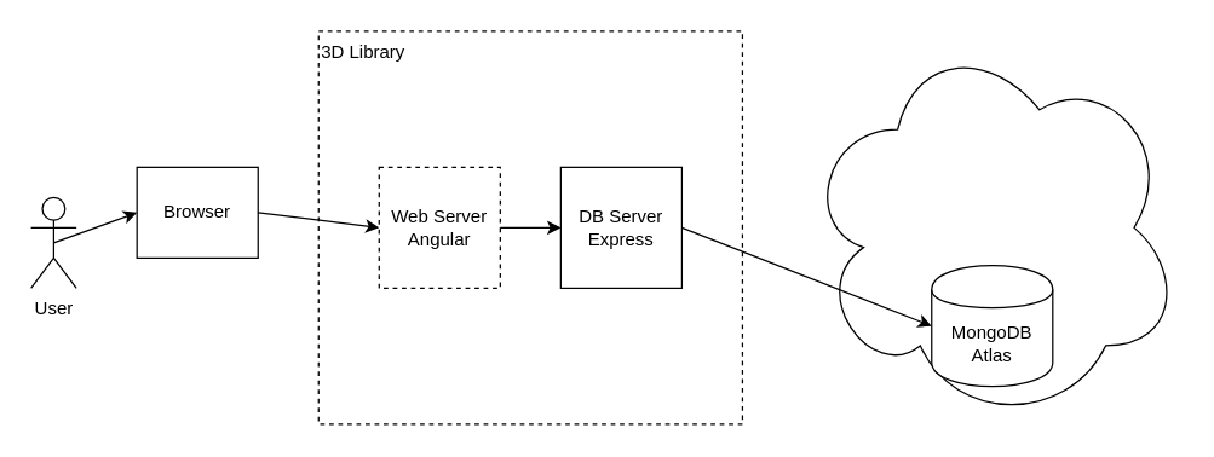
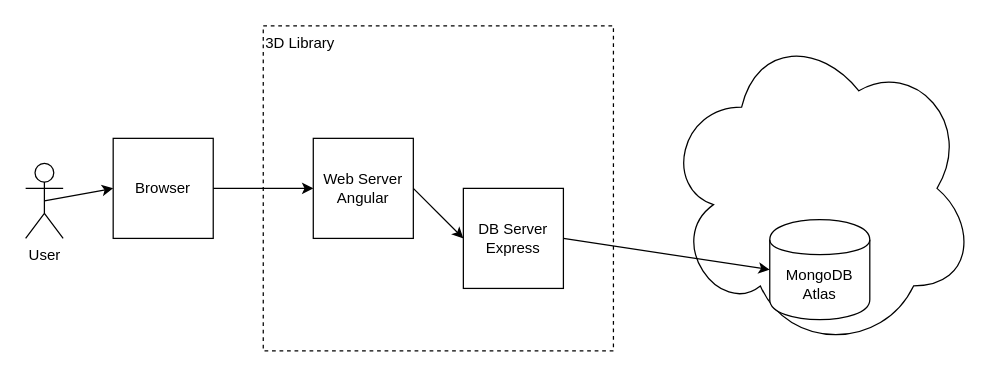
  <mxCell id="0" />
  <mxCell id="1" parent="0" />
  <mxCell id="2" value="User" style="shape=umlActor;verticalLabelPosition=bottom;labelBackgroundColor=#ffffff;verticalAlign=top;html=1;outlineConnect=0;" vertex="1" parent="1"><mxGeometry x="20" y="130" width="30" height="60" as="geometry" /></mxCell>
  <mxCell id="3" value="3D Library" style="rounded=0;whiteSpace=wrap;html=1;dashed=1;align=left;labelPosition=center;verticalLabelPosition=middle;verticalAlign=top;" vertex="1" parent="1"><mxGeometry x="210" y="20" width="280" height="260" as="geometry" /></mxCell>
- <mxCell id="4" value="Browser" style="whiteSpace=wrap;html=1;aspect=fixed;verticalAlign=middle;align=center;" vertex="1" parent="1"><mxGeometry x="90" y="110" width="80" height="60" as="geometry" /></mxCell>
+ <mxCell id="4" value="Browser" style="whiteSpace=wrap;html=1;aspect=fixed;verticalAlign=middle;align=center;" vertex="1" parent="1"><mxGeometry x="90" y="110" width="80" height="80" as="geometry" /></mxCell>
  <mxCell id="5" value="" style="endArrow=classic;html=1;exitX=0.5;exitY=0.5;exitDx=0;exitDy=0;exitPerimeter=0;entryX=0;entryY=0.5;entryDx=0;entryDy=0;" edge="1" parent="1" source="2" target="4"><mxGeometry width="50" height="50" relative="1" as="geometry"><mxPoint x="400" y="120" as="sourcePoint" /><mxPoint x="450" y="70" as="targetPoint" /></mxGeometry></mxCell>
  <mxCell id="6" value="" style="endArrow=classic;html=1;exitX=1;exitY=0.5;exitDx=0;exitDy=0;entryX=0;entryY=0.5;entryDx=0;entryDy=0;" edge="1" parent="1" source="4" target="7"><mxGeometry width="50" height="50" relative="1" as="geometry"><mxPoint x="210" y="190" as="sourcePoint" /><mxPoint x="260" y="140" as="targetPoint" /></mxGeometry></mxCell>
- <mxCell id="7" value="Web Server&lt;br&gt;Angular" style="whiteSpace=wrap;html=1;aspect=fixed;verticalAlign=middle;align=center;dashed=1;" vertex="1" parent="1"><mxGeometry x="250" y="110" width="80" height="80" as="geometry" /></mxCell>
- <mxCell id="8" value="DB Server&lt;br&gt;Express" style="whiteSpace=wrap;html=1;aspect=fixed;verticalAlign=middle;align=center;" vertex="1" parent="1"><mxGeometry x="370" y="110" width="80" height="80" as="geometry" /></mxCell>
+ <mxCell id="7" value="Web Server&lt;br&gt;Angular" style="whiteSpace=wrap;html=1;aspect=fixed;verticalAlign=middle;align=center;" vertex="1" parent="1"><mxGeometry x="250" y="110" width="80" height="80" as="geometry" /></mxCell>
+ <mxCell id="8" value="DB Server&lt;br&gt;Express" style="whiteSpace=wrap;html=1;aspect=fixed;verticalAlign=middle;align=center;" vertex="1" parent="1"><mxGeometry x="370" y="150" width="80" height="80" as="geometry" /></mxCell>
  <mxCell id="9" value="" style="endArrow=classic;html=1;exitX=1;exitY=0.5;exitDx=0;exitDy=0;entryX=0;entryY=0.5;entryDx=0;entryDy=0;" edge="1" parent="1" source="7" target="8"><mxGeometry width="50" height="50" relative="1" as="geometry"><mxPoint x="330" y="270" as="sourcePoint" /><mxPoint x="380" y="220" as="targetPoint" /></mxGeometry></mxCell>
  <mxCell id="10" value="" style="ellipse;shape=cloud;whiteSpace=wrap;html=1;align=center;" vertex="1" parent="1"><mxGeometry x="530" y="20" width="250" height="260" as="geometry" /></mxCell>
  <mxCell id="11" value="MongoDB&lt;br&gt;Atlas" style="shape=cylinder;whiteSpace=wrap;html=1;boundedLbl=1;backgroundOutline=1;align=center;" vertex="1" parent="1"><mxGeometry x="615" y="175" width="80" height="80" as="geometry" /></mxCell>
  <mxCell id="12" value="" style="endArrow=classic;html=1;exitX=1;exitY=0.5;exitDx=0;exitDy=0;entryX=0;entryY=0.5;entryDx=0;entryDy=0;" edge="1" parent="1" source="8" target="11"><mxGeometry width="50" height="50" relative="1" as="geometry"><mxPoint x="540" y="300" as="sourcePoint" /><mxPoint x="590" y="250" as="targetPoint" /></mxGeometry></mxCell>
